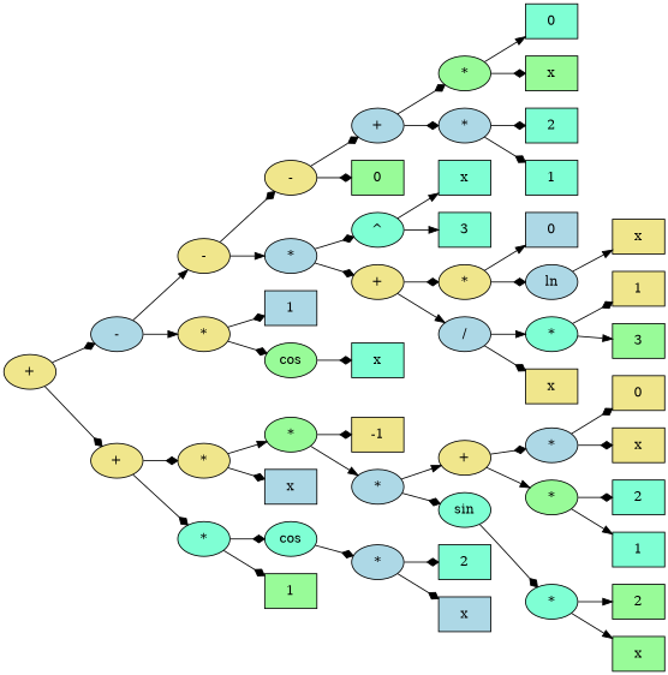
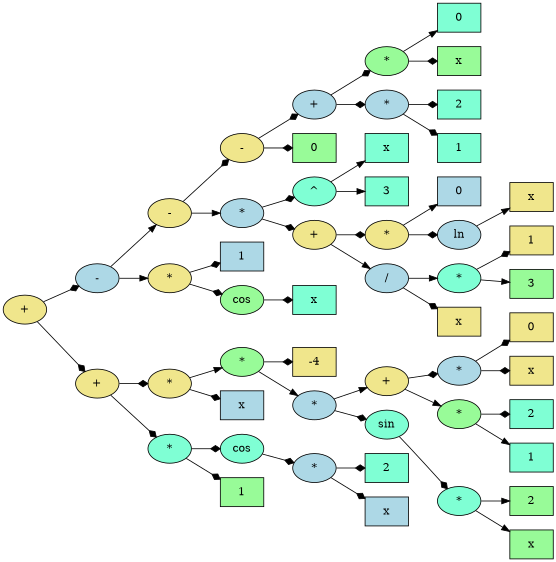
  digraph {
    rankdir=LR
    node [style=filled fillcolor=khaki]
    edge [arrowhead=diamond]
    n1 [label="+"]
    n2 [label="-" fillcolor=lightblue]
    n3 [label="+"]
    n4 [label="-"]
    n5 [label="*"]
    n6 [label="-"]
    n7 [label="*" fillcolor=lightblue]
    n8 [label="+" fillcolor=lightblue]
    n9 [label=0 shape=box fillcolor=palegreen]
    n10 [label="*" fillcolor=palegreen]
    n11 [label="*" fillcolor=lightblue]
    n12 [label=0 shape=box fillcolor=aquamarine]
    n13 [label=x shape=box fillcolor=palegreen]
    n14 [label=2 shape=box fillcolor=aquamarine]
    n15 [label=1 shape=box fillcolor=aquamarine]
    n16 [label="^" fillcolor=aquamarine]
    n17 [label="+"]
    n18 [label=x shape=box fillcolor=aquamarine]
    n19 [label=3 shape=box fillcolor=aquamarine]
    n20 [label="*"]
    n21 [label="/" fillcolor=lightblue]
    n22 [label=0 shape=box fillcolor=lightblue]
    n23 [label=ln fillcolor=lightblue]
    n24 [label=x shape=box]
    n25 [label="*" fillcolor=aquamarine]
    n26 [label=x shape=box]
    n27 [label=1 shape=box]
    n28 [label=3 shape=box fillcolor=palegreen]
    n29 [label=1 shape=box fillcolor=lightblue]
    n30 [label=cos fillcolor=palegreen]
    n31 [label=x shape=box fillcolor=aquamarine]
    n32 [label="*"]
    n33 [label="*" fillcolor=aquamarine]
    n34 [label="*" fillcolor=palegreen]
    n35 [label=x shape=box fillcolor=lightblue]
-   n36 [label=-1 shape=box]
+   n36 [label=-4 shape=box]
    n37 [label="*" fillcolor=lightblue]
    n38 [label="+"]
    n39 [label=sin fillcolor=aquamarine]
    n40 [label="*" fillcolor=lightblue]
    n41 [label="*" fillcolor=palegreen]
    n42 [label=0 shape=box]
    n43 [label=x shape=box]
    n44 [label=2 shape=box fillcolor=aquamarine]
    n45 [label=1 shape=box fillcolor=aquamarine]
    n46 [label="*" fillcolor=aquamarine]
    n47 [label=2 shape=box fillcolor=palegreen]
    n48 [label=x shape=box fillcolor=palegreen]
    n49 [label=cos fillcolor=aquamarine]
    n50 [label=1 shape=box fillcolor=palegreen]
    n51 [label="*" fillcolor=lightblue]
    n52 [label=2 shape=box fillcolor=aquamarine]
    n53 [label=x shape=box fillcolor=lightblue]
    n1 -> n2
    n1 -> n3
    n2 -> n4 [arrowhead=normal]
    n2 -> n5 [arrowhead=normal]
    n3 -> n32
    n3 -> n33
    n4 -> n6
    n4 -> n7 [arrowhead=normal]
    n5 -> n29
    n5 -> n30
    n6 -> n8
    n6 -> n9
    n7 -> n16
    n7 -> n17
    n8 -> n10
    n8 -> n11
    n10 -> n12 [arrowhead=normal]
    n10 -> n13
    n11 -> n14
    n11 -> n15
    n16 -> n18 [arrowhead=normal]
    n16 -> n19 [arrowhead=normal]
    n17 -> n20
    n17 -> n21 [arrowhead=normal]
    n20 -> n22 [arrowhead=normal]
    n20 -> n23
    n21 -> n25 [arrowhead=normal]
    n21 -> n26
    n23 -> n24 [arrowhead=normal]
    n25 -> n27
    n25 -> n28 [arrowhead=normal]
    n30 -> n31
    n32 -> n34 [arrowhead=normal]
    n32 -> n35
    n33 -> n49
    n33 -> n50
    n34 -> n36
    n34 -> n37 [arrowhead=normal]
    n37 -> n38 [arrowhead=normal]
    n37 -> n39
    n38 -> n40
    n38 -> n41 [arrowhead=normal]
    n39 -> n46
    n40 -> n42
    n40 -> n43
    n41 -> n44
    n41 -> n45 [arrowhead=normal]
    n46 -> n47 [arrowhead=normal]
    n46 -> n48 [arrowhead=normal]
    n49 -> n51
    n51 -> n52
    n51 -> n53
  }
